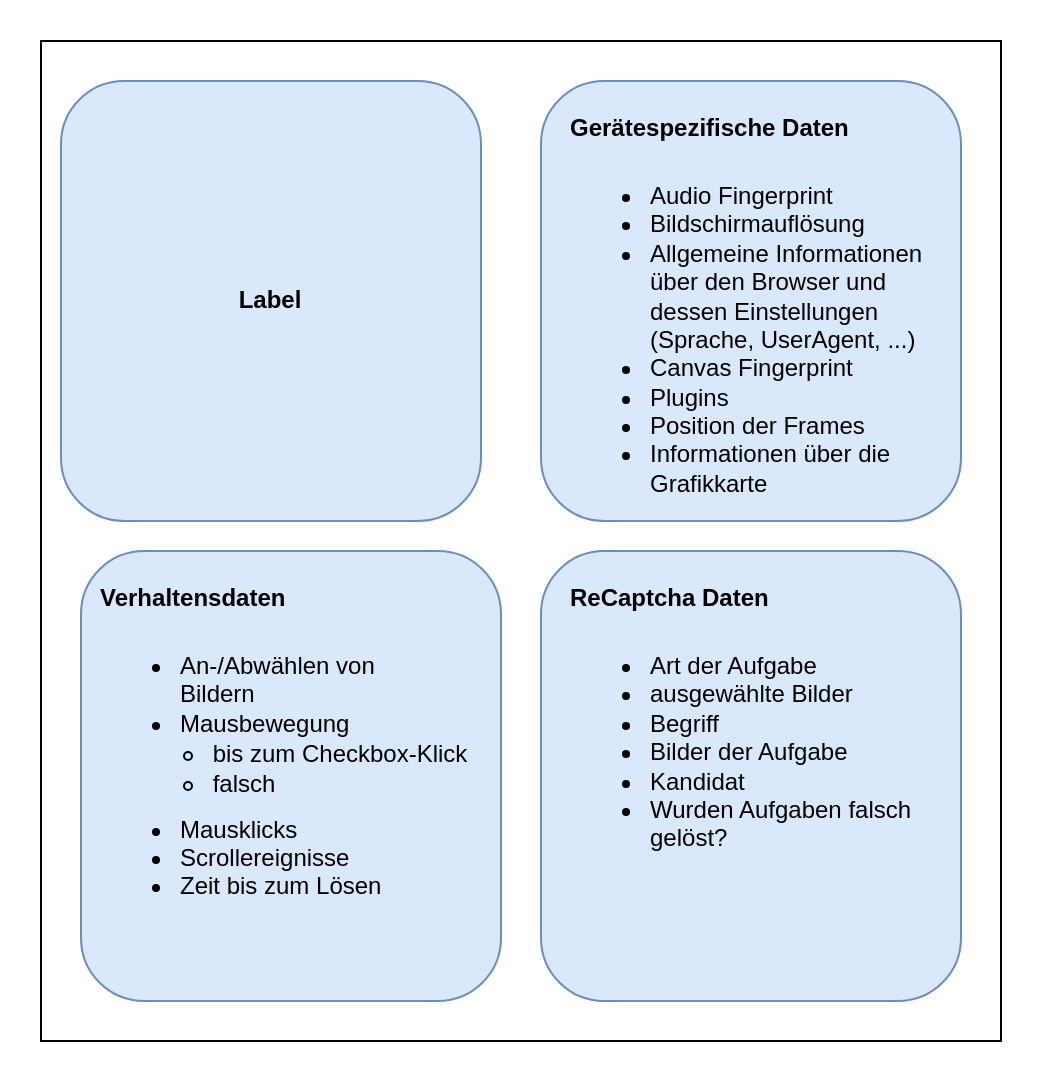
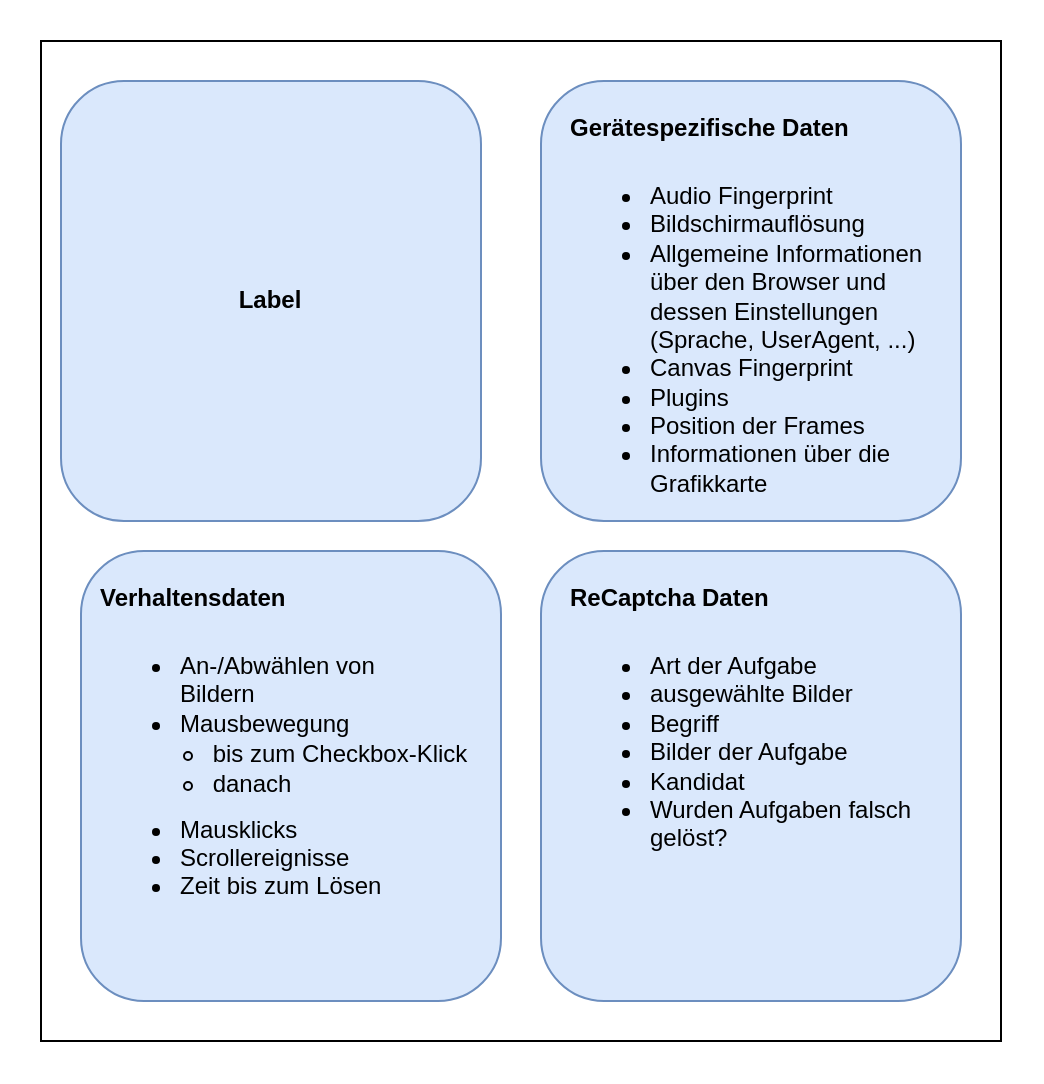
  <mxCell id="0" />
  <mxCell id="1" parent="0" />
  <mxCell id="2" value="" style="rounded=1;whiteSpace=wrap;html=1;fillColor=#dae8fc;strokeColor=#6c8ebf;" parent="1" vertex="1"><mxGeometry x="270" y="40" width="210" height="220" as="geometry" /></mxCell>
  <mxCell id="3" value="" style="rounded=1;whiteSpace=wrap;html=1;fillColor=#dae8fc;strokeColor=#6c8ebf;" parent="1" vertex="1"><mxGeometry x="270" y="275" width="210" height="225" as="geometry" /></mxCell>
  <mxCell id="4" value="" style="rounded=0;whiteSpace=wrap;html=1;fillColor=none;" parent="1" vertex="1"><mxGeometry x="20" y="20" width="480" height="500" as="geometry" /></mxCell>
  <mxCell id="5" value="&lt;b&gt;Label&lt;/b&gt;" style="rounded=1;whiteSpace=wrap;html=1;fillColor=#dae8fc;strokeColor=#6c8ebf;" parent="1" vertex="1"><mxGeometry x="30" y="40" width="210" height="220" as="geometry" /></mxCell>
  <mxCell id="6" value="" style="rounded=1;whiteSpace=wrap;html=1;fillColor=#dae8fc;strokeColor=#6c8ebf;" parent="1" vertex="1"><mxGeometry x="40" y="275" width="210" height="225" as="geometry" /></mxCell>
  <mxCell id="7" value="&lt;h1&gt;&lt;font style=&quot;font-size: 12px&quot;&gt;Gerätespezifische Daten&lt;/font&gt;&lt;/h1&gt;&lt;div&gt;&lt;ul&gt;&lt;li&gt;&lt;font style=&quot;font-size: 12px&quot;&gt;Audio Fingerprint&lt;/font&gt;&lt;/li&gt;&lt;li&gt;&lt;font style=&quot;font-size: 12px&quot;&gt;Bildschirmauflösung&lt;/font&gt;&lt;/li&gt;&lt;li&gt;Allgemeine Informationen über den Browser und dessen Einstellungen (Sprache, UserAgent, ...)&amp;nbsp;&lt;/li&gt;&lt;li&gt;&lt;font style=&quot;font-size: 12px&quot;&gt;Canvas Fingerprint&lt;/font&gt;&lt;/li&gt;&lt;li&gt;&lt;font style=&quot;font-size: 12px&quot;&gt;Plugins&lt;/font&gt;&lt;/li&gt;&lt;li&gt;Position der Frames&lt;/li&gt;&lt;li&gt;&lt;font style=&quot;font-size: 12px&quot;&gt;Informationen über die Grafikkarte&lt;/font&gt;&lt;/li&gt;&lt;/ul&gt;&lt;/div&gt;" style="text;html=1;strokeColor=none;fillColor=none;spacing=5;spacingTop=-20;whiteSpace=wrap;overflow=hidden;rounded=0;" parent="1" vertex="1"><mxGeometry x="280" y="40" width="190" height="210" as="geometry" /></mxCell>
  <mxCell id="8" value="&lt;h1&gt;&lt;font style=&quot;font-size: 12px&quot;&gt;ReCaptcha Daten&lt;/font&gt;&lt;/h1&gt;&lt;div&gt;&lt;ul&gt;&lt;li&gt;Art der Aufgabe&lt;/li&gt;&lt;li&gt;ausgewählte Bilder&lt;/li&gt;&lt;li&gt;Begriff&lt;/li&gt;&lt;li&gt;Bilder der Aufgabe&lt;/li&gt;&lt;li&gt;Kandidat&lt;/li&gt;&lt;li&gt;Wurden Aufgaben falsch gelöst?&lt;/li&gt;&lt;/ul&gt;&lt;/div&gt;" style="text;html=1;strokeColor=none;fillColor=none;spacing=5;spacingTop=-20;whiteSpace=wrap;overflow=hidden;rounded=0;" parent="1" vertex="1"><mxGeometry x="280" y="275" width="190" height="170" as="geometry" /></mxCell>
  <mxCell id="9" value="&lt;h1&gt;&lt;font style=&quot;font-size: 12px&quot;&gt;Verhaltensdaten&lt;/font&gt;&lt;/h1&gt;&lt;div&gt;&lt;ul&gt;&lt;li&gt;An-/Abwählen von Bildern&lt;/li&gt;&lt;li&gt;Mausbewegung&lt;/li&gt;&lt;/ul&gt;&lt;div&gt;&lt;br&gt;&lt;/div&gt;&lt;ul&gt;&lt;li&gt;Mausklicks&lt;/li&gt;&lt;li&gt;Scrollereignisse&lt;/li&gt;&lt;li&gt;Zeit bis zum Lösen&lt;/li&gt;&lt;/ul&gt;&lt;/div&gt;" style="text;html=1;strokeColor=none;fillColor=none;spacing=5;spacingTop=-20;whiteSpace=wrap;overflow=hidden;rounded=0;" parent="1" vertex="1"><mxGeometry x="45" y="275" width="180" height="200" as="geometry" /></mxCell>
- <mxCell id="10" value="&lt;ul style=&quot;text-align: left&quot;&gt;&lt;ul&gt;&lt;li&gt;bis zum Checkbox-Klick&lt;/li&gt;&lt;li&gt;falsch&lt;/li&gt;&lt;/ul&gt;&lt;/ul&gt;" style="text;html=1;strokeColor=none;fillColor=none;align=center;verticalAlign=middle;whiteSpace=wrap;rounded=0;" vertex="1" parent="1"><mxGeometry x="25" y="334" width="210" height="100" as="geometry" /></mxCell>
+ <mxCell id="10" value="&lt;ul style=&quot;text-align: left&quot;&gt;&lt;ul&gt;&lt;li&gt;bis zum Checkbox-Klick&lt;/li&gt;&lt;li&gt;danach&lt;/li&gt;&lt;/ul&gt;&lt;/ul&gt;" style="text;html=1;strokeColor=none;fillColor=none;align=center;verticalAlign=middle;whiteSpace=wrap;rounded=0;" vertex="1" parent="1"><mxGeometry x="25" y="334" width="210" height="100" as="geometry" /></mxCell>
